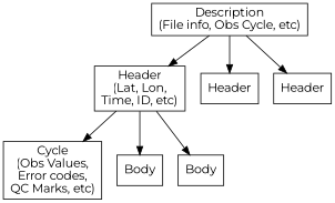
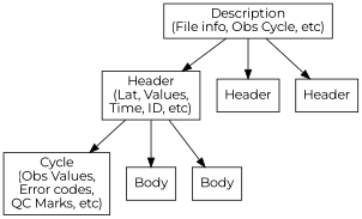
  digraph {
    fontname=Montserrat
    node [fontname=Montserrat shape=box]
    edge [fontname=Montserrat]
    n1 [label="Description\n(File info, Obs Cycle, etc)"]
-   n2 [label="Header\n(Lat, Lon,\nTime, ID, etc)"]
+   n2 [label="Header\n(Lat, Values,\nTime, ID, etc)"]
    n3 [label=Header]
    n4 [label=Header]
    n5 [label="Cycle\n(Obs Values,\nError codes,\nQC Marks, etc)"]
    n6 [label=Body]
    n7 [label=Body]
    n1 -> n2
    n1 -> n3
    n1 -> n4
    n2 -> n5
    n2 -> n6
    n2 -> n7
  }
